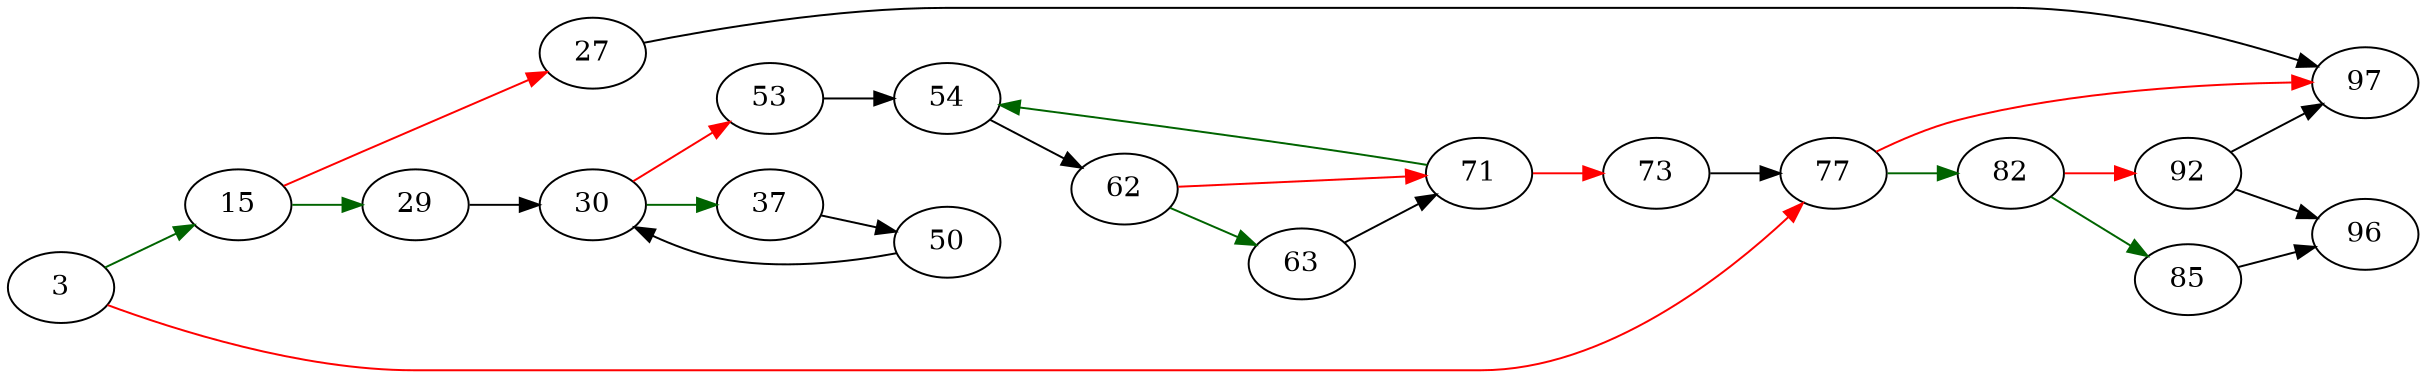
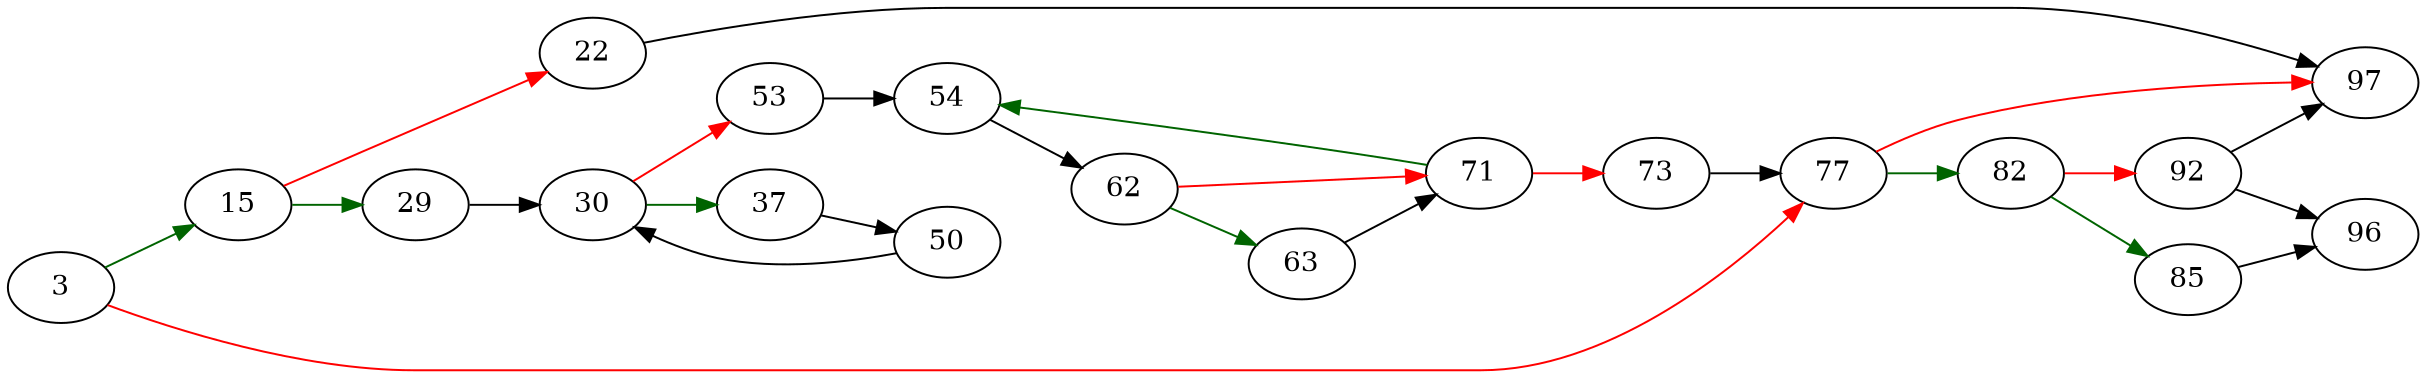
  strict digraph {
    rankdir=LR
    3 [entry=true]
    15
    77
    29
-   27
+   27 [label=22]
    97
    82
    30
    85
    92
    37
    53
    50
    54
    n15 [label=62]
    63
    71
    73
    96
    3 -> 15 [color=darkgreen cond=true]
    3 -> 77 [color=red cond=false]
    15 -> 29 [color=darkgreen cond=true]
    15 -> 27 [color=red cond=false]
    77 -> 97 [color=red cond=false]
    77 -> 82 [color=darkgreen cond=true]
    29 -> 30
    27 -> 97
    82 -> 85 [color=darkgreen cond=true]
    82 -> 92 [color=red cond=false]
    30 -> 37 [color=darkgreen cond=true]
    30 -> 53 [color=red cond=false]
    85 -> 96
    92 -> 97
    92 -> 96
    37 -> 50
    53 -> 54
    50 -> 30
    54 -> n15
    n15 -> 63 [color=darkgreen cond=true]
    n15 -> 71 [color=red cond=false]
    63 -> 71
    71 -> 54 [color=darkgreen cond=true]
    71 -> 73 [color=red cond=false]
    73 -> 77
  }
